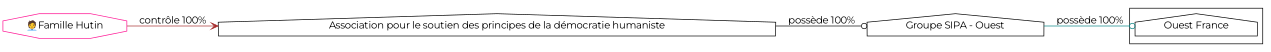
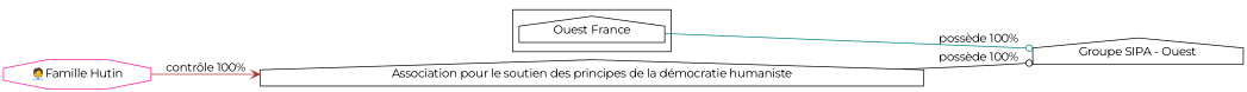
  digraph {
    fontname=Montserrat
    rankdir=LR
    node [color=black fontname=Montserrat shape=house]
    edge [arrowhead=odot fontname=Montserrat]
    n1 [label="Ouest France"]
    n2 [color=deeppink label="🧑‍💼Famille Hutin" shape=octagon]
    n3 [label="Association pour le soutien des principes de la démocratie humaniste"]
    n4 [label="Groupe SIPA - Ouest"]
    subgraph cluster_1 {
      n1
    }
    subgraph sub_2 {
      n2
    }
    n2 -> n3 [arrowhead=vee color=brown label="contrôle 100%"]
    n3 -> n4 [color=black label="possède 100%"]
-   n4 -> n1 [color=teal label="possède 100%"]
+   n1 -> n4 [color=teal label="possède 100%"]
  }
